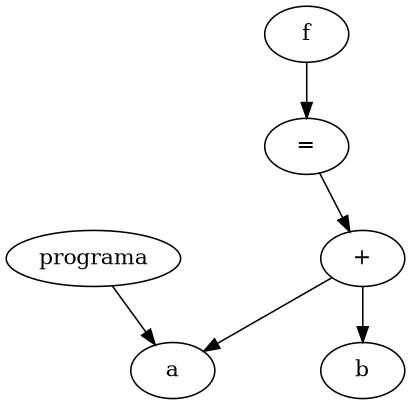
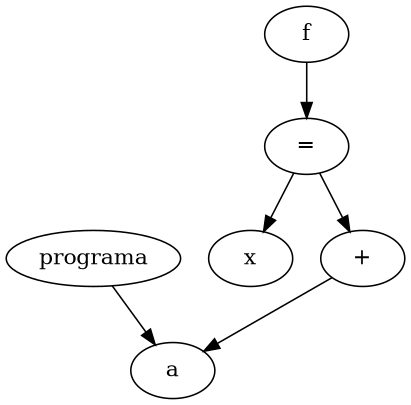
  digraph {
    n1 [label=programa]
    n2 [label=a]
    n3 [label=f]
    n4 [label="="]
+   n5 [label=x]
    n6 [label="+"]
-   n7 [label=b]
    n1 -> n2
    n3 -> n4
+   n4 -> n5
    n4 -> n6
    n6 -> n2
-   n6 -> n7
  }
